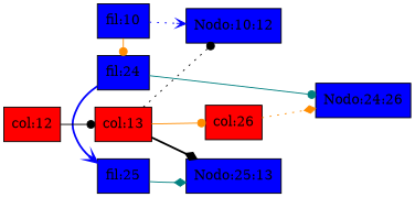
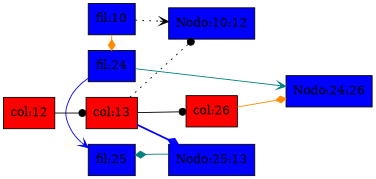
  digraph {
    rankdir=LR
    node [fillcolor=blue shape=box style=filled]
    edge [arrowhead=dot color=darkorange style=solid]
    n1 [label=<fil:10>]
    n2 [label=<fil:24>]
    n3 [label=<fil:25>]
    n4 [label=<Nodo:10:12>]
    n5 [label=<Nodo:24:26>]
    n6 [label=<Nodo:25:13>]
    n7 [fillcolor=red label=<col:12>]
    n8 [fillcolor=red label=<col:13>]
    n9 [fillcolor=red label=<col:26>]
    subgraph sub_1 {
      rank=same
      n1
      n2
      n3
    }
-   n1 -> n2
-   n1 -> n4 [arrowhead=vee color=blue style=dotted]
-   n2 -> n3 [arrowhead=vee color=blue style=bold]
-   n2 -> n5 [color=teal]
-   n3 -> n6 [arrowhead=diamond color=teal]
+   n1 -> n2 [arrowhead=diamond]
+   n1 -> n4 [arrowhead=vee color=black style=dotted]
+   n2 -> n3 [arrowhead=vee color=blue]
+   n2 -> n5 [arrowhead=vee color=teal]
+   n6 -> n3 [arrowhead=diamond color=teal]
    n7 -> n8 [color=black]
    n8 -> n4 [color=black style=dotted]
-   n8 -> n6 [arrowhead=diamond color=black style=bold]
-   n8 -> n9
-   n9 -> n5 [arrowhead=diamond style=dotted]
+   n8 -> n6 [arrowhead=diamond color=blue style=bold]
+   n8 -> n9 [color=black]
+   n9 -> n5 [arrowhead=diamond]
  }
